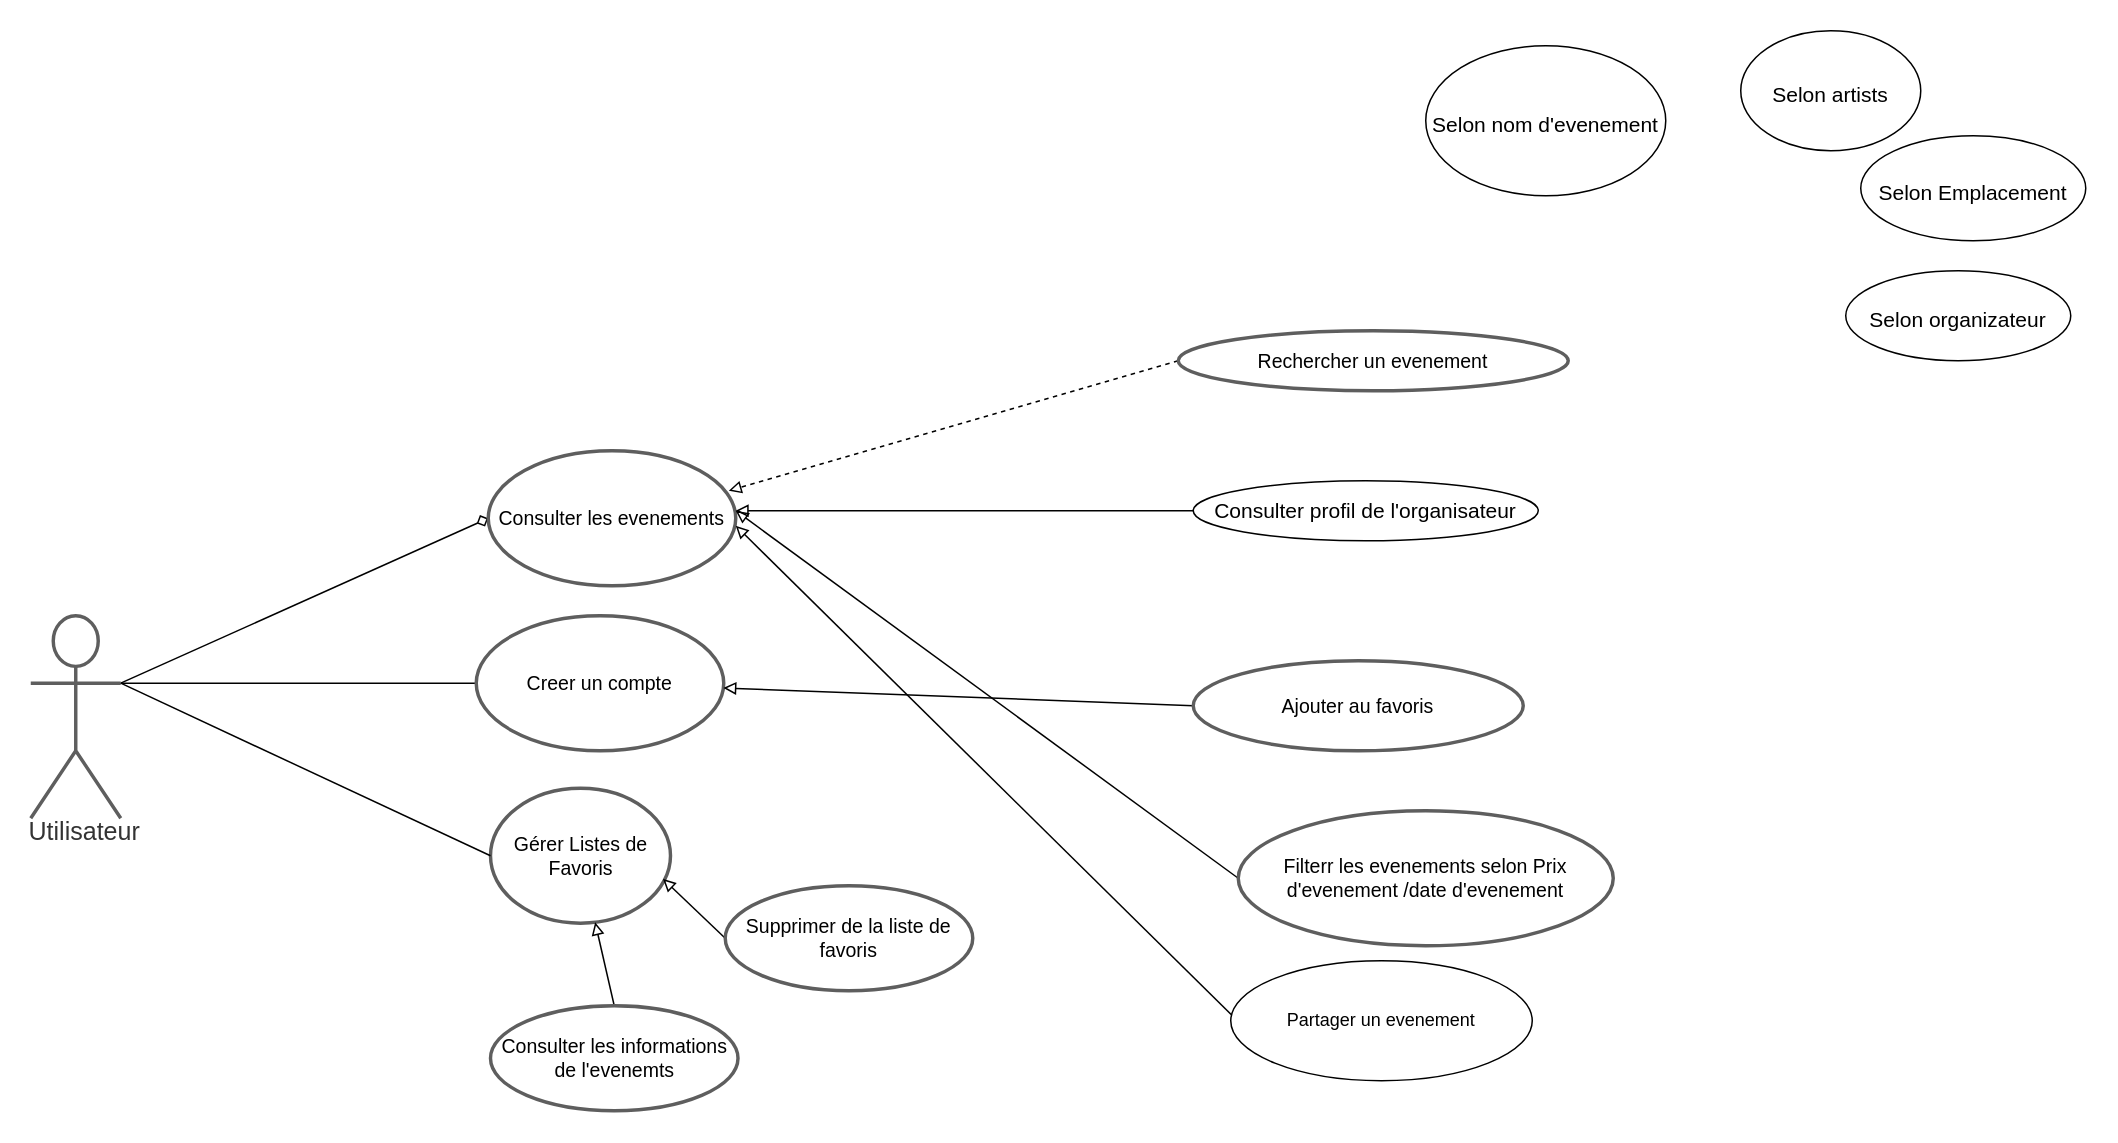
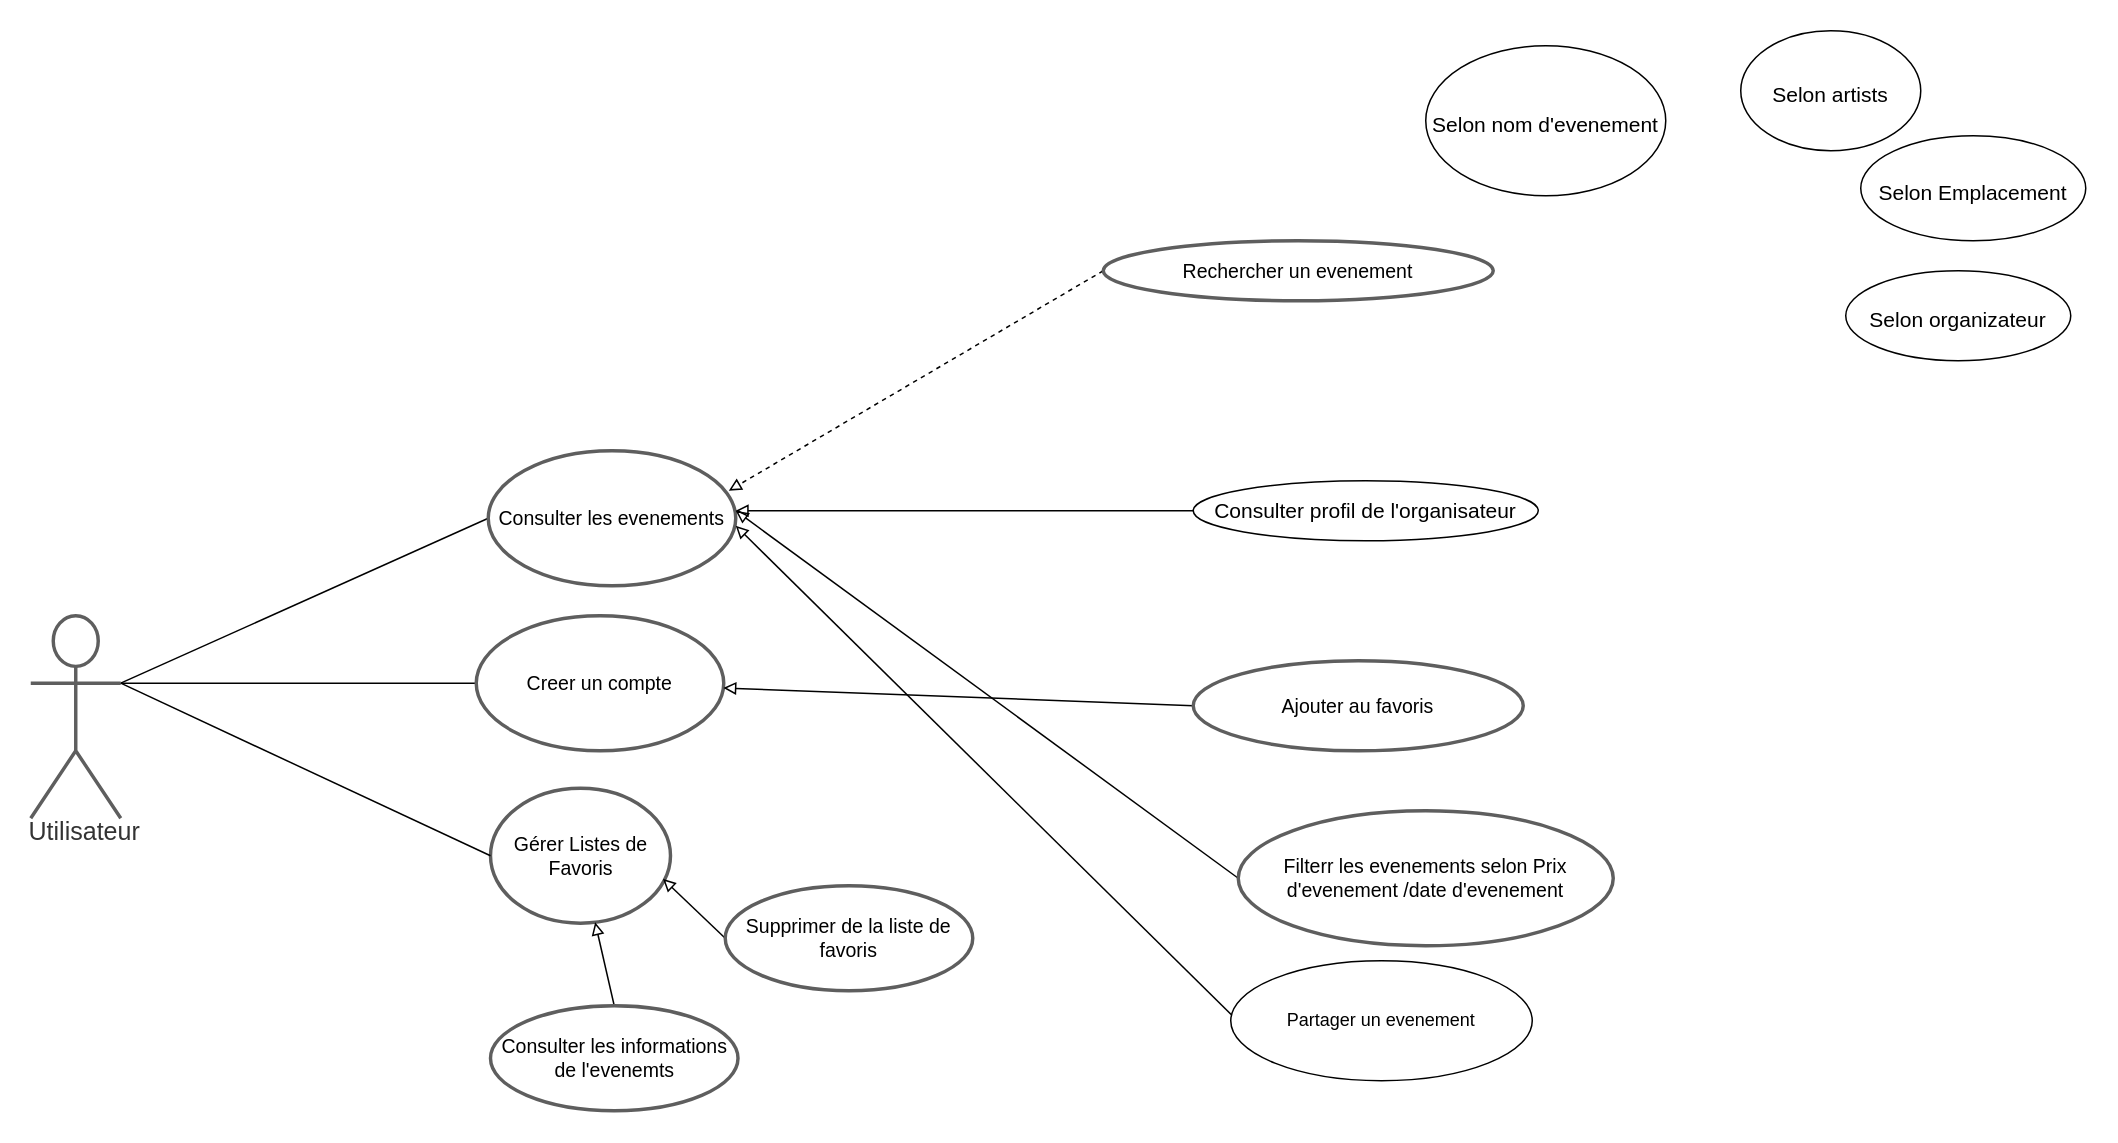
  <mxCell id="0" />
  <mxCell id="1" parent="0" />
- <mxCell id="2" style="rounded=0;orthogonalLoop=1;jettySize=auto;html=1;exitX=1;exitY=0.333;exitDx=0;exitDy=0;exitPerimeter=0;entryX=0;entryY=0.5;entryDx=0;entryDy=0;endArrow=diamond;endFill=0;" parent="1" source="4" target="5" edge="1"><mxGeometry relative="1" as="geometry" /></mxCell>
+ <mxCell id="2" style="rounded=0;orthogonalLoop=1;jettySize=auto;html=1;exitX=1;exitY=0.333;exitDx=0;exitDy=0;exitPerimeter=0;entryX=0;entryY=0.5;entryDx=0;entryDy=0;endArrow=none;endFill=0;" parent="1" source="4" target="5" edge="1"><mxGeometry relative="1" as="geometry" /></mxCell>
  <mxCell id="3" style="edgeStyle=none;rounded=0;orthogonalLoop=1;jettySize=auto;html=1;exitX=1;exitY=0.333;exitDx=0;exitDy=0;exitPerimeter=0;entryX=0;entryY=0.5;entryDx=0;entryDy=0;endArrow=none;endFill=0;" parent="1" source="4" target="7" edge="1"><mxGeometry relative="1" as="geometry" /></mxCell>
  <mxCell id="4" value="Utilisateur" style="html=1;overflow=block;blockSpacing=1;shape=umlActor;labelPosition=center;verticalLabelPosition=bottom;verticalAlign=top;whiteSpace=nowrap;fontSize=16.7;fontColor=#333333;align=center;spacing=0;strokeColor=#5e5e5e;strokeOpacity=100;rounded=1;absoluteArcSize=1;arcSize=9;strokeWidth=2.3;lucidId=8mitzC-ZQj-q;" parent="1" vertex="1"><mxGeometry x="20" y="410" width="60" height="135" as="geometry" /></mxCell>
  <mxCell id="5" value="Consulter les evenements" style="html=1;overflow=block;blockSpacing=1;whiteSpace=wrap;ellipse;fontSize=13;spacing=3.8;strokeColor=#5e5e5e;strokeOpacity=100;rounded=1;absoluteArcSize=1;arcSize=9;strokeWidth=2.3;lucidId=soitjvf58P_N;" parent="1" vertex="1"><mxGeometry x="325" y="300" width="165" height="90" as="geometry" /></mxCell>
  <mxCell id="6" value="" style="html=1;jettySize=18;whiteSpace=wrap;fontSize=13;strokeColor=#5E5E5E;strokeWidth=1.5;rounded=1;arcSize=12;edgeStyle=orthogonalEdgeStyle;startArrow=none;endArrow=block;endFill=1;lucidId=mpitS5lhm7C1;" parent="1" edge="1"><mxGeometry width="100" height="100" relative="1" as="geometry"><Array as="points" /><mxPoint x="576" y="469" as="sourcePoint" /><mxPoint x="576" y="469" as="targetPoint" /></mxGeometry></mxCell>
  <mxCell id="7" value="Creer un compte" style="html=1;overflow=block;blockSpacing=1;whiteSpace=wrap;ellipse;fontSize=13;spacing=3.8;strokeColor=#5e5e5e;strokeOpacity=100;rounded=1;absoluteArcSize=1;arcSize=9;strokeWidth=2.3;lucidId=KpitLF8Kvkj4;" parent="1" vertex="1"><mxGeometry x="317" y="410" width="165" height="90" as="geometry" /></mxCell>
  <mxCell id="8" style="edgeStyle=none;rounded=0;orthogonalLoop=1;jettySize=auto;html=1;exitX=0;exitY=0.5;exitDx=0;exitDy=0;entryX=0.972;entryY=0.296;entryDx=0;entryDy=0;fontSize=14;endArrow=block;endFill=0;entryPerimeter=0;dashed=1;" parent="1" source="9" target="5" edge="1"><mxGeometry relative="1" as="geometry"><Array as="points" /></mxGeometry></mxCell>
- <mxCell id="9" value="&lt;div&gt;Rechercher un evenement &lt;br&gt;&lt;/div&gt;" style="html=1;overflow=block;blockSpacing=1;whiteSpace=wrap;ellipse;fontSize=13;spacing=3.8;strokeColor=#5e5e5e;strokeOpacity=100;rounded=1;absoluteArcSize=1;arcSize=9;strokeWidth=2.3;lucidId=.BitsejxpJ_f;" parent="1" vertex="1"><mxGeometry x="785" y="220" width="260" height="40" as="geometry" /></mxCell>
+ <mxCell id="9" value="&lt;div&gt;Rechercher un evenement &lt;br&gt;&lt;/div&gt;" style="html=1;overflow=block;blockSpacing=1;whiteSpace=wrap;ellipse;fontSize=13;spacing=3.8;strokeColor=#5e5e5e;strokeOpacity=100;rounded=1;absoluteArcSize=1;arcSize=9;strokeWidth=2.3;lucidId=.BitsejxpJ_f;" parent="1" vertex="1"><mxGeometry x="735" y="160" width="260" height="40" as="geometry" /></mxCell>
  <mxCell id="10" style="edgeStyle=none;rounded=0;orthogonalLoop=1;jettySize=auto;html=1;exitX=0;exitY=0.5;exitDx=0;exitDy=0;fontSize=14;endArrow=block;endFill=0;" parent="1" source="11" edge="1"><mxGeometry relative="1" as="geometry"><mxPoint x="490" y="340" as="targetPoint" /></mxGeometry></mxCell>
  <mxCell id="11" value="Filterr les evenements selon Prix d'evenement /date d'evenement" style="html=1;overflow=block;blockSpacing=1;whiteSpace=wrap;ellipse;fontSize=13;spacing=3.8;strokeColor=#5e5e5e;strokeOpacity=100;rounded=1;absoluteArcSize=1;arcSize=9;strokeWidth=2.3;lucidId=.BitsejxpJ_f;" parent="1" vertex="1"><mxGeometry x="825" y="540" width="250" height="90" as="geometry" /></mxCell>
  <mxCell id="12" value="" style="edgeStyle=none;rounded=0;orthogonalLoop=1;jettySize=auto;html=1;fontSize=14;endArrow=block;endFill=0;" parent="1" source="13" edge="1"><mxGeometry relative="1" as="geometry"><mxPoint x="490" y="340" as="targetPoint" /></mxGeometry></mxCell>
  <mxCell id="13" value="&lt;font style=&quot;font-size: 14px;&quot;&gt;Consulter profil de l'organisateur&lt;/font&gt;" style="ellipse;whiteSpace=wrap;html=1;" parent="1" vertex="1"><mxGeometry x="795" y="320" width="230" height="40" as="geometry" /></mxCell>
  <mxCell id="14" style="edgeStyle=none;rounded=0;orthogonalLoop=1;jettySize=auto;html=1;exitX=0;exitY=0.5;exitDx=0;exitDy=0;fontSize=14;endArrow=block;endFill=0;" parent="1" edge="1"><mxGeometry relative="1" as="geometry"><mxPoint x="490" y="350" as="targetPoint" /><mxPoint x="824.5" y="680" as="sourcePoint" /></mxGeometry></mxCell>
  <mxCell id="15" value="Partager un evenement" style="ellipse;whiteSpace=wrap;html=1;" parent="1" vertex="1"><mxGeometry x="820" y="640" width="201" height="80" as="geometry" /></mxCell>
  <mxCell id="16" style="edgeStyle=none;rounded=0;orthogonalLoop=1;jettySize=auto;html=1;exitX=0;exitY=0.5;exitDx=0;exitDy=0;fontSize=14;endArrow=block;endFill=0;" parent="1" source="17" target="7" edge="1"><mxGeometry relative="1" as="geometry" /></mxCell>
  <mxCell id="17" value="Ajouter au favoris" style="html=1;overflow=block;blockSpacing=1;whiteSpace=wrap;ellipse;fontSize=13;spacing=3.8;strokeColor=#5e5e5e;strokeOpacity=100;rounded=1;absoluteArcSize=1;arcSize=9;strokeWidth=2.3;lucidId=.BitsejxpJ_f;" parent="1" vertex="1"><mxGeometry x="795" y="440" width="220" height="60" as="geometry" /></mxCell>
  <mxCell id="18" value="&lt;div&gt;&lt;font style=&quot;font-size: 14px;&quot;&gt;Selon &lt;font style=&quot;font-size: 14px;&quot;&gt;organizateur&lt;/font&gt;&lt;/font&gt;&lt;/div&gt;" style="ellipse;whiteSpace=wrap;html=1;fontSize=24;" parent="1" vertex="1"><mxGeometry x="1230" y="180" width="150" height="60" as="geometry" /></mxCell>
  <mxCell id="19" value="&lt;font style=&quot;font-size: 14px;&quot;&gt;Selon artists&lt;/font&gt;" style="ellipse;whiteSpace=wrap;html=1;fontSize=24;" parent="1" vertex="1"><mxGeometry x="1160" y="20" width="120" height="80" as="geometry" /></mxCell>
  <mxCell id="20" value="&lt;font style=&quot;font-size: 14px;&quot;&gt;Selon nom d'evenement&lt;/font&gt;" style="ellipse;whiteSpace=wrap;html=1;fontSize=24;" parent="1" vertex="1"><mxGeometry x="950" y="30" width="160" height="100" as="geometry" /></mxCell>
  <mxCell id="21" value="&lt;div&gt;&lt;font style=&quot;font-size: 14px;&quot;&gt;Selon &lt;font style=&quot;font-size: 14px;&quot;&gt;Emplacement&lt;/font&gt;&lt;/font&gt;&lt;/div&gt;" style="ellipse;whiteSpace=wrap;html=1;fontSize=24;" parent="1" vertex="1"><mxGeometry x="1240" y="90" width="150" height="70" as="geometry" /></mxCell>
  <mxCell id="22" value="Gérer Listes de Favoris " style="html=1;overflow=block;blockSpacing=1;whiteSpace=wrap;ellipse;fontSize=13;spacing=3.8;strokeColor=#5e5e5e;strokeOpacity=100;rounded=1;absoluteArcSize=1;arcSize=9;strokeWidth=2.3;lucidId=atit3Y5sFF7p;" parent="1" vertex="1"><mxGeometry x="326.5" y="525" width="120" height="90" as="geometry" /></mxCell>
  <mxCell id="23" style="edgeStyle=none;rounded=0;orthogonalLoop=1;jettySize=auto;html=1;exitX=0;exitY=0.5;exitDx=0;exitDy=0;fontSize=14;endArrow=block;endFill=0;entryX=0.958;entryY=0.671;entryDx=0;entryDy=0;entryPerimeter=0;" parent="1" source="24" target="22" edge="1"><mxGeometry relative="1" as="geometry"><mxPoint x="450" y="560" as="targetPoint" /></mxGeometry></mxCell>
  <mxCell id="24" value="Supprimer de la liste de favoris" style="html=1;overflow=block;blockSpacing=1;whiteSpace=wrap;ellipse;fontSize=13;spacing=3.8;strokeColor=#5e5e5e;strokeOpacity=100;rounded=1;absoluteArcSize=1;arcSize=9;strokeWidth=2.3;lucidId=atit3Y5sFF7p;" parent="1" vertex="1"><mxGeometry x="483" y="590" width="165" height="70" as="geometry" /></mxCell>
  <mxCell id="25" style="edgeStyle=none;rounded=0;orthogonalLoop=1;jettySize=auto;html=1;exitX=0.5;exitY=0;exitDx=0;exitDy=0;fontSize=14;endArrow=block;endFill=0;" parent="1" source="26" target="22" edge="1"><mxGeometry relative="1" as="geometry" /></mxCell>
  <mxCell id="26" value="Consulter les informations de l'evenemts" style="html=1;overflow=block;blockSpacing=1;whiteSpace=wrap;ellipse;fontSize=13;spacing=3.8;strokeColor=#5e5e5e;strokeOpacity=100;rounded=1;absoluteArcSize=1;arcSize=9;strokeWidth=2.3;lucidId=atit3Y5sFF7p;" parent="1" vertex="1"><mxGeometry x="326.5" y="670" width="165" height="70" as="geometry" /></mxCell>
  <mxCell id="27" style="edgeStyle=none;rounded=0;orthogonalLoop=1;jettySize=auto;html=1;exitX=1;exitY=0.333;exitDx=0;exitDy=0;exitPerimeter=0;entryX=0;entryY=0.5;entryDx=0;entryDy=0;endArrow=none;endFill=0;" parent="1" source="4" target="22" edge="1"><mxGeometry relative="1" as="geometry"><mxPoint x="90" y="465" as="sourcePoint" /><mxPoint x="327" y="465" as="targetPoint" /></mxGeometry></mxCell>
